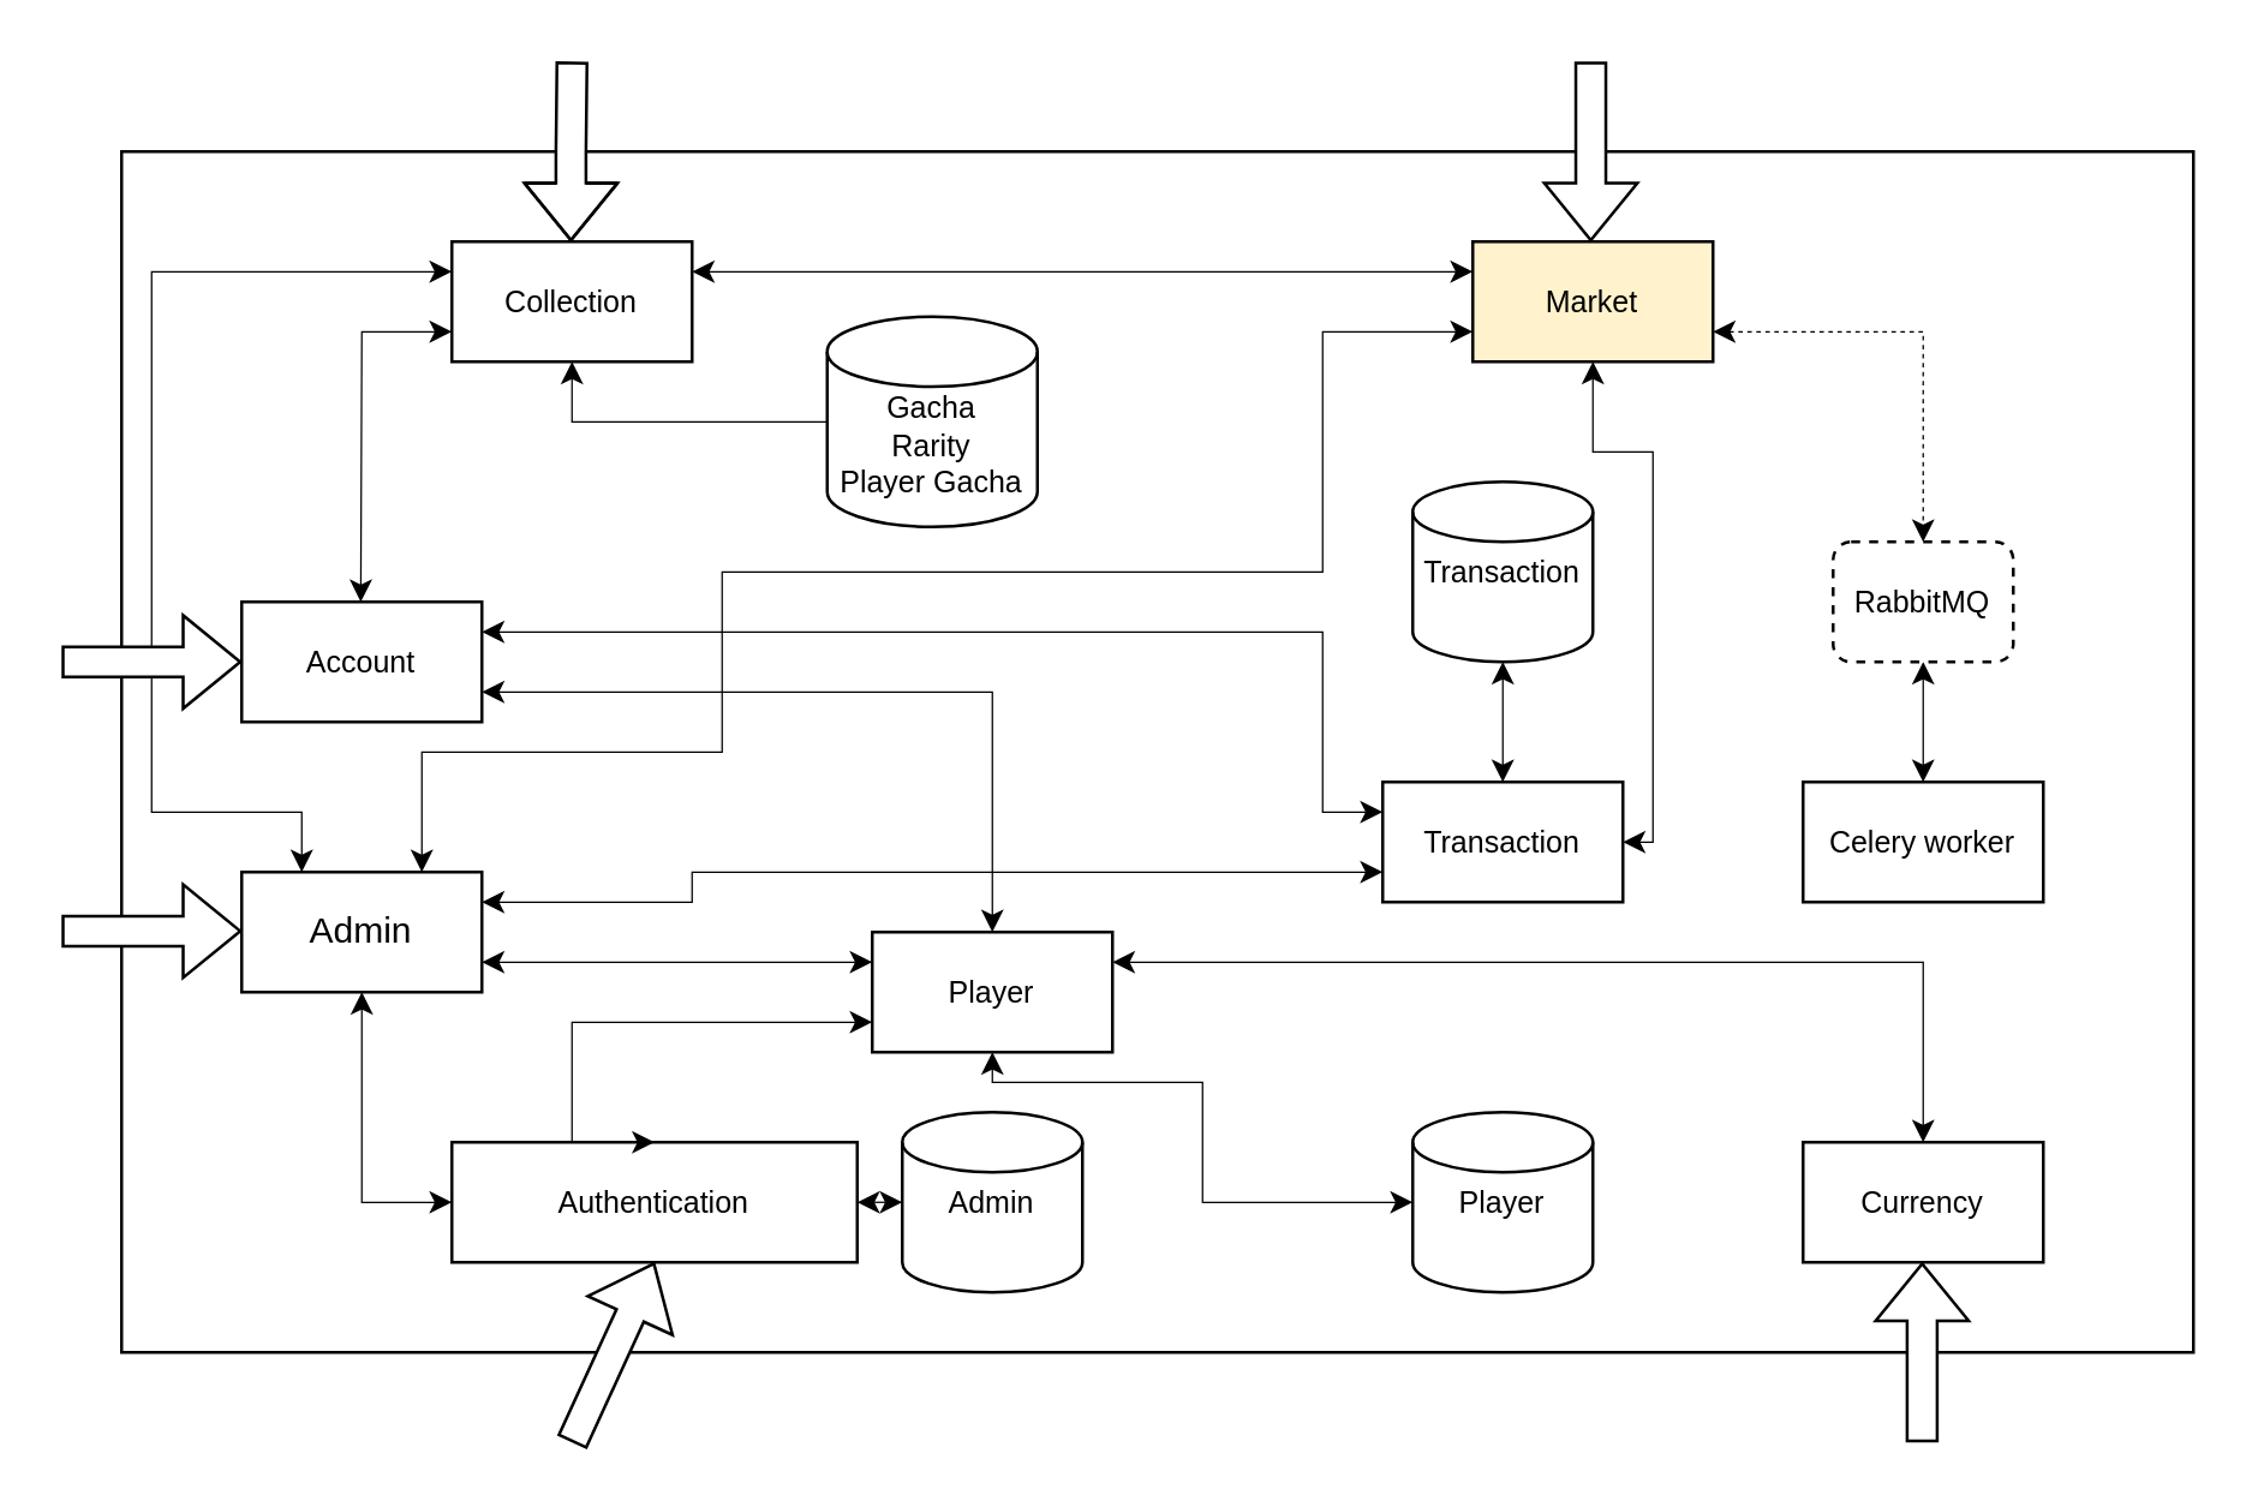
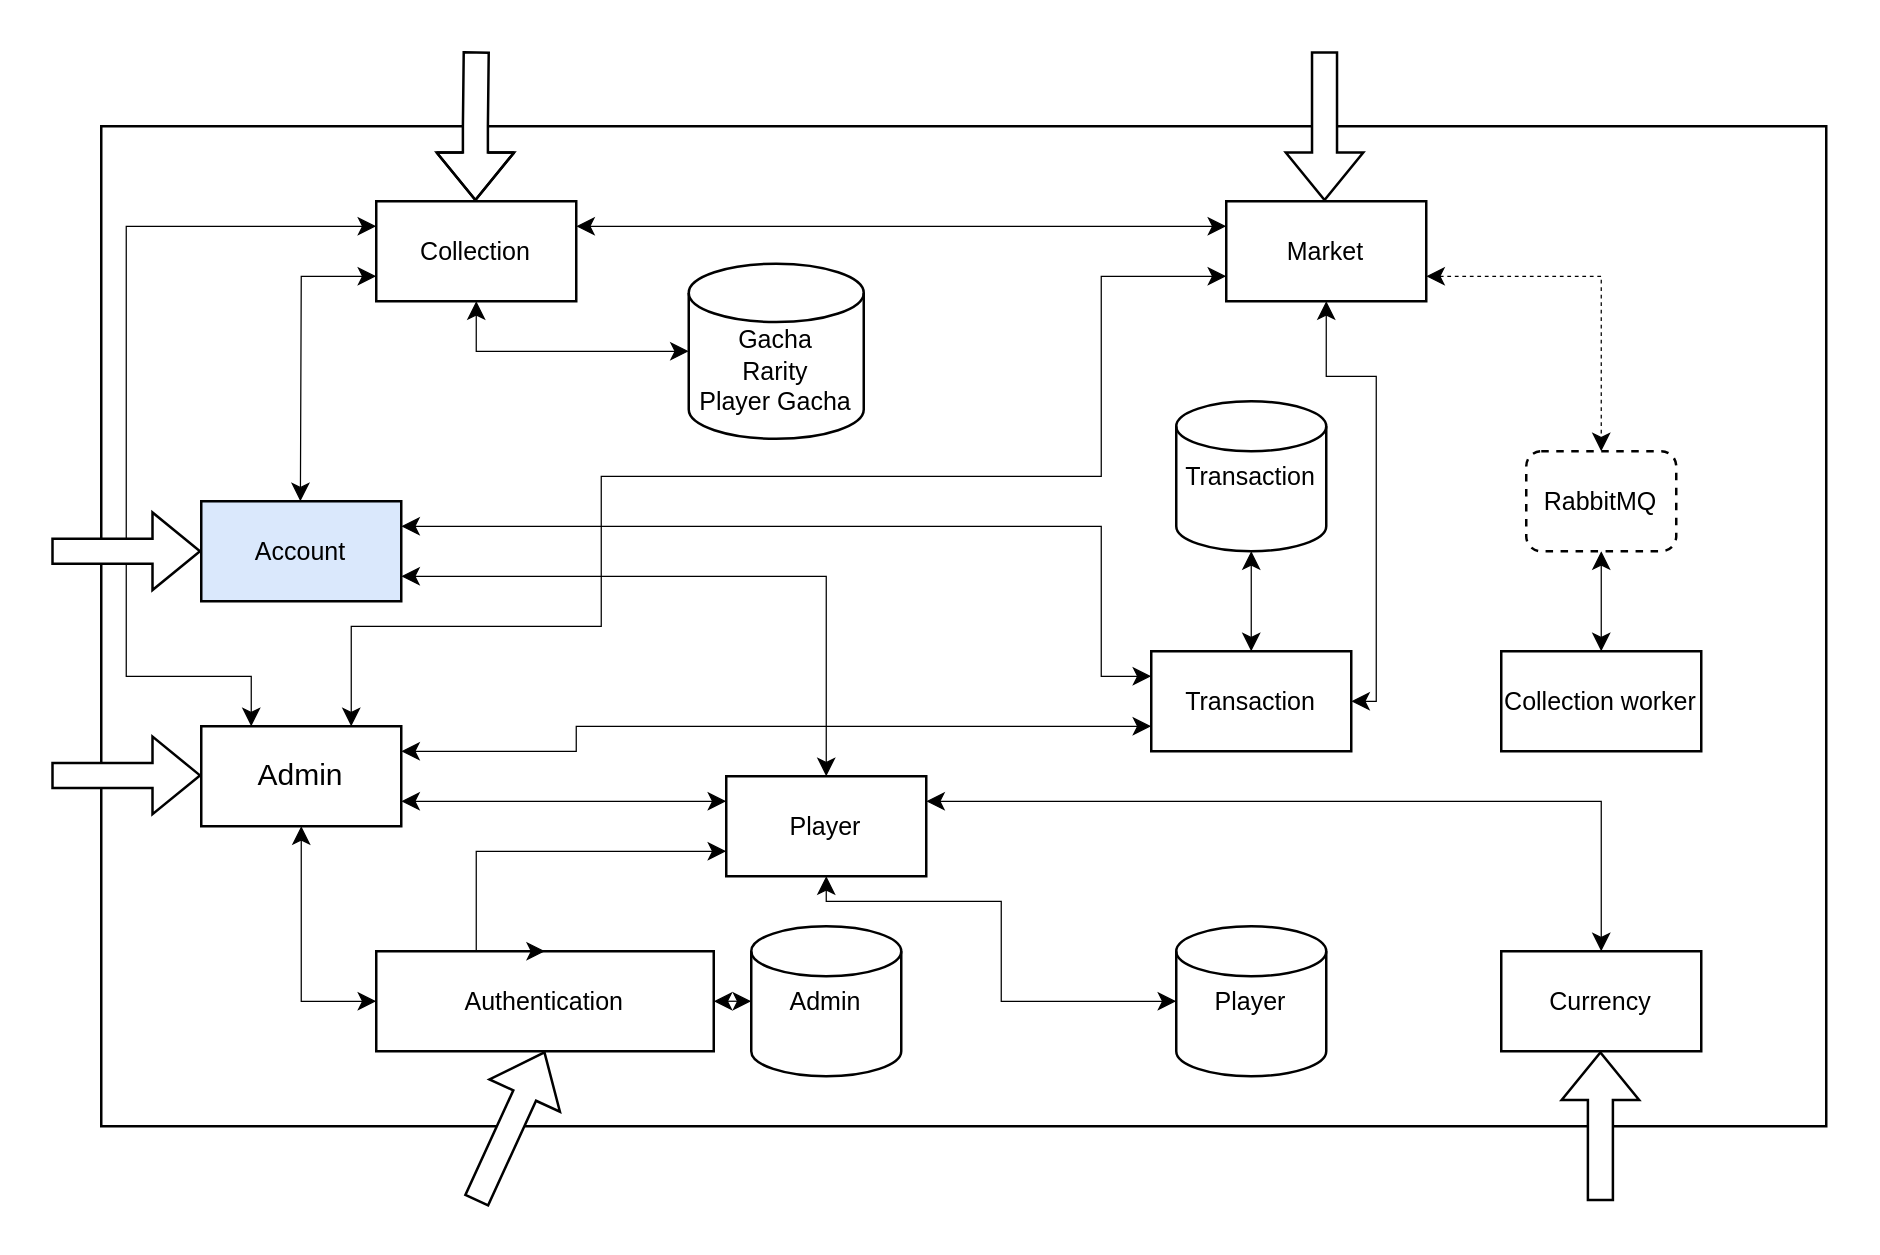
  <mxCell id="0" />
  <mxCell id="1" parent="0" />
  <mxCell id="2" value="" style="rounded=0;whiteSpace=wrap;html=1;" parent="1" vertex="1"><mxGeometry x="40" y="50" width="690" height="400" as="geometry" /></mxCell>
- <mxCell id="3" value="&lt;font style=&quot;font-size: 10px;&quot;&gt;Celery worker&lt;/font&gt;" style="rounded=0;whiteSpace=wrap;html=1;strokeWidth=1;" parent="1" vertex="1"><mxGeometry x="600" y="260" width="80" height="40" as="geometry" /></mxCell>
+ <mxCell id="3" value="&lt;font style=&quot;font-size: 10px;&quot;&gt;Collection worker&lt;/font&gt;" style="rounded=0;whiteSpace=wrap;html=1;strokeWidth=1;" parent="1" vertex="1"><mxGeometry x="600" y="260" width="80" height="40" as="geometry" /></mxCell>
  <mxCell id="4" value="&lt;font style=&quot;font-size: 10px;&quot;&gt;Currency&lt;/font&gt;" style="rounded=0;whiteSpace=wrap;html=1;strokeWidth=1;" parent="1" vertex="1"><mxGeometry x="600" y="380" width="80" height="40" as="geometry" /></mxCell>
- <mxCell id="5" value="&lt;font style=&quot;font-size: 10px;&quot;&gt;Market&lt;/font&gt;" style="rounded=0;whiteSpace=wrap;html=1;strokeWidth=1;fillColor=#fff2cc;" parent="1" vertex="1"><mxGeometry x="490" y="80" width="80" height="40" as="geometry" /></mxCell>
+ <mxCell id="5" value="&lt;font style=&quot;font-size: 10px;&quot;&gt;Market&lt;/font&gt;" style="rounded=0;whiteSpace=wrap;html=1;strokeWidth=1;" parent="1" vertex="1"><mxGeometry x="490" y="80" width="80" height="40" as="geometry" /></mxCell>
  <mxCell id="6" value="&lt;font style=&quot;font-size: 10px;&quot;&gt;Transaction&lt;/font&gt;" style="rounded=0;whiteSpace=wrap;html=1;strokeWidth=1;" parent="1" vertex="1"><mxGeometry x="460" y="260" width="80" height="40" as="geometry" /></mxCell>
  <mxCell id="7" value="&lt;font style=&quot;font-size: 10px;&quot;&gt;Authentication&lt;/font&gt;" style="rounded=0;whiteSpace=wrap;html=1;strokeWidth=1;" parent="1" vertex="1"><mxGeometry x="150" y="380" width="135" height="40" as="geometry" /></mxCell>
  <mxCell id="8" value="&lt;font style=&quot;font-size: 10px;&quot;&gt;Collection&lt;/font&gt;" style="rounded=0;whiteSpace=wrap;html=1;strokeWidth=1;" parent="1" vertex="1"><mxGeometry x="150" y="80" width="80" height="40" as="geometry" /></mxCell>
  <mxCell id="9" value="&lt;font style=&quot;font-size: 10px;&quot;&gt;Admin&lt;/font&gt;" style="strokeWidth=1;html=1;shape=mxgraph.flowchart.database;whiteSpace=wrap;" parent="1" vertex="1"><mxGeometry x="300" y="370" width="60" height="60" as="geometry" /></mxCell>
  <mxCell id="10" value="&lt;font style=&quot;font-size: 10px;&quot;&gt;Transaction&lt;/font&gt;" style="strokeWidth=1;html=1;shape=mxgraph.flowchart.database;whiteSpace=wrap;" parent="1" vertex="1"><mxGeometry x="470" y="160" width="60" height="60" as="geometry" /></mxCell>
  <mxCell id="11" value="" style="endArrow=classic;startArrow=classic;html=1;rounded=0;entryX=0.5;entryY=1;entryDx=0;entryDy=0;exitX=0.5;exitY=0;exitDx=0;exitDy=0;strokeWidth=0.5;entryPerimeter=0;" parent="1" source="6" target="10" edge="1"><mxGeometry width="50" height="50" relative="1" as="geometry"><mxPoint x="300" y="220" as="sourcePoint" /><mxPoint x="390" y="220" as="targetPoint" /></mxGeometry></mxCell>
  <mxCell id="12" value="" style="endArrow=classic;startArrow=classic;html=1;rounded=0;entryX=1;entryY=0.5;entryDx=0;entryDy=0;exitX=0;exitY=0.5;exitDx=0;exitDy=0;exitPerimeter=0;strokeWidth=0.5;edgeStyle=orthogonalEdgeStyle;" parent="1" source="9" target="7" edge="1"><mxGeometry width="50" height="50" relative="1" as="geometry"><mxPoint x="250" y="150" as="sourcePoint" /><mxPoint x="340" y="150" as="targetPoint" /></mxGeometry></mxCell>
  <mxCell id="13" value="&lt;font style=&quot;font-size: 10px;&quot;&gt;Player&lt;/font&gt;" style="strokeWidth=1;html=1;shape=mxgraph.flowchart.database;whiteSpace=wrap;" parent="1" vertex="1"><mxGeometry x="470" y="370" width="60" height="60" as="geometry" /></mxCell>
  <mxCell id="14" value="" style="endArrow=classic;startArrow=classic;html=1;rounded=0;strokeWidth=0.5;edgeStyle=orthogonalEdgeStyle;entryX=0.5;entryY=0;entryDx=0;entryDy=0;" parent="1" source="25" target="4" edge="1"><mxGeometry width="50" height="50" relative="1" as="geometry"><mxPoint x="400" y="320" as="sourcePoint" /><mxPoint x="660" y="330" as="targetPoint" /><Array as="points"><mxPoint x="640" y="320" /></Array></mxGeometry></mxCell>
  <mxCell id="15" value="" style="endArrow=classic;startArrow=classic;html=1;rounded=0;strokeWidth=0.5;edgeStyle=orthogonalEdgeStyle;exitX=0.5;exitY=1;exitDx=0;exitDy=0;" parent="1" source="25" target="13" edge="1"><mxGeometry width="50" height="50" relative="1" as="geometry"><mxPoint x="410" y="320" as="sourcePoint" /><mxPoint x="570" y="390" as="targetPoint" /><Array as="points"><mxPoint x="330" y="360" /><mxPoint x="400" y="360" /><mxPoint x="400" y="400" /></Array></mxGeometry></mxCell>
  <mxCell id="16" value="" style="endArrow=classic;startArrow=classic;html=1;rounded=0;strokeWidth=0.5;edgeStyle=orthogonalEdgeStyle;" parent="1" edge="1"><mxGeometry width="50" height="50" relative="1" as="geometry"><mxPoint x="230" y="90" as="sourcePoint" /><mxPoint x="490" y="90" as="targetPoint" /><Array as="points"><mxPoint x="230" y="90" /><mxPoint x="490" y="90" /></Array></mxGeometry></mxCell>
  <mxCell id="17" value="" style="endArrow=classic;startArrow=classic;html=1;rounded=0;strokeWidth=0.5;edgeStyle=orthogonalEdgeStyle;entryX=1;entryY=0.5;entryDx=0;entryDy=0;exitX=0.5;exitY=1;exitDx=0;exitDy=0;" parent="1" source="5" target="6" edge="1"><mxGeometry width="50" height="50" relative="1" as="geometry"><mxPoint x="550" y="120" as="sourcePoint" /><mxPoint x="693" y="165" as="targetPoint" /><Array as="points"><mxPoint x="530" y="150" /><mxPoint x="550" y="150" /><mxPoint x="550" y="280" /></Array></mxGeometry></mxCell>
  <mxCell id="18" value="" style="endArrow=classic;startArrow=classic;html=1;rounded=0;exitX=1;exitY=0.25;exitDx=0;exitDy=0;strokeWidth=0.5;edgeStyle=orthogonalEdgeStyle;" parent="1" source="26" edge="1"><mxGeometry width="50" height="50" relative="1" as="geometry"><mxPoint x="210" y="250" as="sourcePoint" /><mxPoint x="460" y="270" as="targetPoint" /><Array as="points"><mxPoint x="440" y="210" /><mxPoint x="440" y="270" /><mxPoint x="460" y="270" /></Array></mxGeometry></mxCell>
  <mxCell id="19" value="" style="endArrow=classic;startArrow=classic;html=1;rounded=0;entryX=0.5;entryY=0;entryDx=0;entryDy=0;exitX=0;exitY=0.75;exitDx=0;exitDy=0;strokeWidth=0.5;edgeStyle=orthogonalEdgeStyle;" parent="1" source="25" target="7" edge="1"><mxGeometry width="50" height="50" relative="1" as="geometry"><mxPoint x="320" y="320" as="sourcePoint" /><mxPoint x="260" y="320" as="targetPoint" /><Array as="points"><mxPoint x="190" y="340" /></Array></mxGeometry></mxCell>
  <mxCell id="20" value="" style="endArrow=classic;startArrow=classic;html=1;rounded=0;strokeWidth=0.5;edgeStyle=orthogonalEdgeStyle;exitX=0.5;exitY=0;exitDx=0;exitDy=0;" parent="1" source="25" target="26" edge="1"><mxGeometry width="50" height="50" relative="1" as="geometry"><mxPoint x="360" y="280" as="sourcePoint" /><mxPoint x="304" y="270" as="targetPoint" /><Array as="points"><mxPoint x="330" y="230" /></Array></mxGeometry></mxCell>
  <mxCell id="21" value="" style="endArrow=classic;startArrow=classic;html=1;rounded=0;strokeWidth=0.5;edgeStyle=orthogonalEdgeStyle;exitX=0.5;exitY=1;exitDx=0;exitDy=0;" parent="1" source="40" edge="1"><mxGeometry width="50" height="50" relative="1" as="geometry"><mxPoint x="580" y="110" as="sourcePoint" /><mxPoint x="640" y="260" as="targetPoint" /><Array as="points" /></mxGeometry></mxCell>
  <mxCell id="22" style="edgeStyle=orthogonalEdgeStyle;rounded=0;orthogonalLoop=1;jettySize=auto;html=1;exitX=1;exitY=0.25;exitDx=0;exitDy=0;" parent="1" source="23" edge="1"><mxGeometry relative="1" as="geometry"><mxPoint x="160.286" y="300" as="targetPoint" /></mxGeometry></mxCell>
  <mxCell id="23" value="Admin" style="rounded=0;whiteSpace=wrap;html=1;strokeWidth=1;" parent="1" vertex="1"><mxGeometry x="80" y="290" width="80" height="40" as="geometry" /></mxCell>
  <mxCell id="24" value="" style="endArrow=classic;startArrow=classic;html=1;rounded=0;entryX=0;entryY=0.5;entryDx=0;entryDy=0;exitX=0.5;exitY=1;exitDx=0;exitDy=0;strokeWidth=0.5;edgeStyle=orthogonalEdgeStyle;" parent="1" source="23" target="7" edge="1"><mxGeometry width="50" height="50" relative="1" as="geometry"><mxPoint x="330" y="330" as="sourcePoint" /><mxPoint x="210" y="390" as="targetPoint" /></mxGeometry></mxCell>
  <mxCell id="25" value="&lt;font style=&quot;font-size: 10px;&quot;&gt;Player&lt;/font&gt;" style="rounded=0;whiteSpace=wrap;html=1;strokeWidth=1;" parent="1" vertex="1"><mxGeometry x="290" y="310" width="80" height="40" as="geometry" /></mxCell>
- <mxCell id="26" value="&lt;font style=&quot;font-size: 10px;&quot;&gt;Account&lt;/font&gt;" style="rounded=0;whiteSpace=wrap;html=1;strokeWidth=1;" parent="1" vertex="1"><mxGeometry x="80" y="200" width="80" height="40" as="geometry" /></mxCell>
+ <mxCell id="26" value="&lt;font style=&quot;font-size: 10px;&quot;&gt;Account&lt;/font&gt;" style="rounded=0;whiteSpace=wrap;html=1;strokeWidth=1;fillColor=#dae8fc;" parent="1" vertex="1"><mxGeometry x="80" y="200" width="80" height="40" as="geometry" /></mxCell>
  <mxCell id="27" value="&lt;font style=&quot;font-size: 10px;&quot;&gt;&lt;br&gt;Gacha&lt;br&gt;&lt;/font&gt;&lt;div style=&quot;font-size: 11px;&quot;&gt;&lt;font style=&quot;font-size: 10px;&quot;&gt;Rarity&lt;/font&gt;&lt;/div&gt;&lt;div style=&quot;font-size: 10px;&quot;&gt;&lt;font style=&quot;font-size: 10px;&quot;&gt;Player&lt;/font&gt;&lt;font style=&quot;font-size: 10px;&quot;&gt; Gacha&lt;br&gt;&lt;/font&gt;&lt;/div&gt;" style="strokeWidth=1;html=1;shape=mxgraph.flowchart.database;whiteSpace=wrap;" parent="1" vertex="1"><mxGeometry x="275" y="105" width="70" height="70" as="geometry" /></mxCell>
  <mxCell id="28" value="" style="endArrow=classic;startArrow=classic;html=1;rounded=0;entryX=0;entryY=0.75;entryDx=0;entryDy=0;exitX=0.5;exitY=0;exitDx=0;exitDy=0;strokeWidth=0.5;" parent="1" target="8" edge="1"><mxGeometry width="50" height="50" relative="1" as="geometry"><mxPoint x="119.66" y="200" as="sourcePoint" /><mxPoint x="119.66" y="150" as="targetPoint" /><Array as="points"><mxPoint x="120" y="110" /><mxPoint x="140" y="110" /></Array></mxGeometry></mxCell>
- <mxCell id="29" value="" style="endArrow=none;startArrow=classic;html=1;rounded=0;exitX=0.5;exitY=1;exitDx=0;exitDy=0;strokeWidth=0.5;edgeStyle=orthogonalEdgeStyle;" parent="1" source="8" target="27" edge="1"><mxGeometry width="50" height="50" relative="1" as="geometry"><mxPoint x="240" y="110" as="sourcePoint" /><mxPoint x="290" y="150" as="targetPoint" /><Array as="points" /></mxGeometry></mxCell>
+ <mxCell id="29" value="" style="endArrow=classic;startArrow=classic;html=1;rounded=0;exitX=0.5;exitY=1;exitDx=0;exitDy=0;strokeWidth=0.5;edgeStyle=orthogonalEdgeStyle;" parent="1" source="8" target="27" edge="1"><mxGeometry width="50" height="50" relative="1" as="geometry"><mxPoint x="240" y="110" as="sourcePoint" /><mxPoint x="290" y="150" as="targetPoint" /><Array as="points" /></mxGeometry></mxCell>
  <mxCell id="30" value="" style="endArrow=classic;startArrow=classic;html=1;rounded=0;entryX=0;entryY=0.5;entryDx=0;entryDy=0;exitX=0.25;exitY=0;exitDx=0;exitDy=0;strokeWidth=0.5;" parent="1" source="23" edge="1"><mxGeometry width="50" height="50" relative="1" as="geometry"><mxPoint x="119.66" y="190" as="sourcePoint" /><mxPoint x="150" y="90" as="targetPoint" /><Array as="points"><mxPoint x="100" y="270" /><mxPoint x="50" y="270" /><mxPoint x="50" y="90" /></Array></mxGeometry></mxCell>
  <mxCell id="31" value="" style="endArrow=classic;startArrow=classic;html=1;rounded=0;strokeWidth=0.5;edgeStyle=orthogonalEdgeStyle;entryX=0;entryY=0.75;entryDx=0;entryDy=0;exitX=0.75;exitY=0;exitDx=0;exitDy=0;" parent="1" source="23" target="5" edge="1"><mxGeometry width="50" height="50" relative="1" as="geometry"><mxPoint x="160" y="310" as="sourcePoint" /><mxPoint x="459.97" y="110" as="targetPoint" /><Array as="points"><mxPoint x="140" y="250" /><mxPoint x="240" y="250" /><mxPoint x="240" y="190" /><mxPoint x="440" y="190" /><mxPoint x="440" y="110" /></Array></mxGeometry></mxCell>
  <mxCell id="32" value="" style="shape=flexArrow;endArrow=classic;html=1;rounded=0;entryX=0.5;entryY=0;entryDx=0;entryDy=0;fillColor=default;" parent="1" edge="1"><mxGeometry width="50" height="50" relative="1" as="geometry"><mxPoint x="190" y="20" as="sourcePoint" /><mxPoint x="189.66" y="80" as="targetPoint" /><Array as="points"><mxPoint x="189.66" y="50" /></Array></mxGeometry></mxCell>
  <mxCell id="33" value="" style="shape=flexArrow;endArrow=classic;html=1;rounded=0;entryX=0;entryY=0.5;entryDx=0;entryDy=0;fillColor=default;" parent="1" target="26" edge="1"><mxGeometry width="50" height="50" relative="1" as="geometry"><mxPoint x="20" y="220" as="sourcePoint" /><mxPoint x="20" y="245" as="targetPoint" /></mxGeometry></mxCell>
  <mxCell id="34" value="" style="shape=flexArrow;endArrow=classic;html=1;rounded=0;entryX=0.5;entryY=0;entryDx=0;entryDy=0;fillColor=default;" parent="1" edge="1"><mxGeometry width="50" height="50" relative="1" as="geometry"><mxPoint x="529.31" y="20" as="sourcePoint" /><mxPoint x="529.31" y="80" as="targetPoint" /></mxGeometry></mxCell>
  <mxCell id="35" value="" style="shape=flexArrow;endArrow=classic;html=1;rounded=0;entryX=0;entryY=0.5;entryDx=0;entryDy=0;fillColor=default;" parent="1" edge="1"><mxGeometry width="50" height="50" relative="1" as="geometry"><mxPoint x="20" y="309.66" as="sourcePoint" /><mxPoint x="80" y="309.66" as="targetPoint" /></mxGeometry></mxCell>
  <mxCell id="36" value="" style="shape=flexArrow;endArrow=classic;html=1;rounded=0;entryX=0.5;entryY=1;entryDx=0;entryDy=0;fillColor=default;" parent="1" target="7" edge="1"><mxGeometry width="50" height="50" relative="1" as="geometry"><mxPoint x="190" y="480" as="sourcePoint" /><mxPoint x="190" y="490" as="targetPoint" /></mxGeometry></mxCell>
  <mxCell id="37" value="" style="shape=flexArrow;endArrow=classic;html=1;rounded=0;entryX=0.5;entryY=1;entryDx=0;entryDy=0;fillColor=default;" parent="1" edge="1"><mxGeometry width="50" height="50" relative="1" as="geometry"><mxPoint x="639.66" y="480" as="sourcePoint" /><mxPoint x="639.66" y="420" as="targetPoint" /></mxGeometry></mxCell>
  <mxCell id="38" value="" style="endArrow=classic;startArrow=classic;html=1;rounded=0;entryX=1;entryY=0.75;entryDx=0;entryDy=0;exitX=0;exitY=0.25;exitDx=0;exitDy=0;strokeWidth=0.5;" parent="1" source="25" target="23" edge="1"><mxGeometry width="50" height="50" relative="1" as="geometry"><mxPoint x="510" y="270" as="sourcePoint" /><mxPoint x="510" y="230" as="targetPoint" /><Array as="points"><mxPoint x="230" y="320" /></Array></mxGeometry></mxCell>
  <mxCell id="39" value="" style="endArrow=classic;startArrow=classic;html=1;rounded=0;entryX=1;entryY=0.25;entryDx=0;entryDy=0;exitX=0;exitY=0.75;exitDx=0;exitDy=0;strokeWidth=0.5;edgeStyle=orthogonalEdgeStyle;" parent="1" source="6" target="23" edge="1"><mxGeometry width="50" height="50" relative="1" as="geometry"><mxPoint x="300" y="320" as="sourcePoint" /><mxPoint x="170" y="320" as="targetPoint" /><Array as="points"><mxPoint x="230" y="290" /><mxPoint x="230" y="300" /></Array></mxGeometry></mxCell>
  <mxCell id="40" value="&lt;font style=&quot;font-size: 10px;&quot;&gt;RabbitMQ&lt;/font&gt;" style="rounded=1;whiteSpace=wrap;html=1;dashed=1;" vertex="1" parent="1"><mxGeometry x="610" y="180" width="60" height="40" as="geometry" /></mxCell>
  <mxCell id="41" value="" style="endArrow=classic;startArrow=classic;html=1;rounded=0;strokeWidth=0.5;edgeStyle=orthogonalEdgeStyle;exitX=1;exitY=0.75;exitDx=0;exitDy=0;entryX=0.5;entryY=0;entryDx=0;entryDy=0;dashed=1;" edge="1" parent="1" source="5" target="40"><mxGeometry width="50" height="50" relative="1" as="geometry"><mxPoint x="650" y="230" as="sourcePoint" /><mxPoint x="650" y="270" as="targetPoint" /><Array as="points" /></mxGeometry></mxCell>
